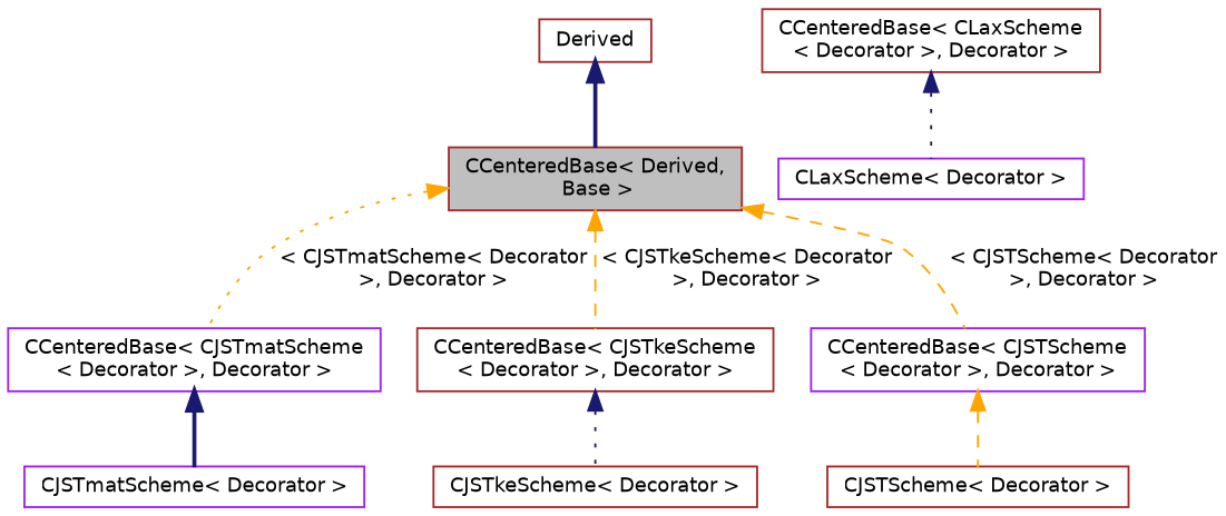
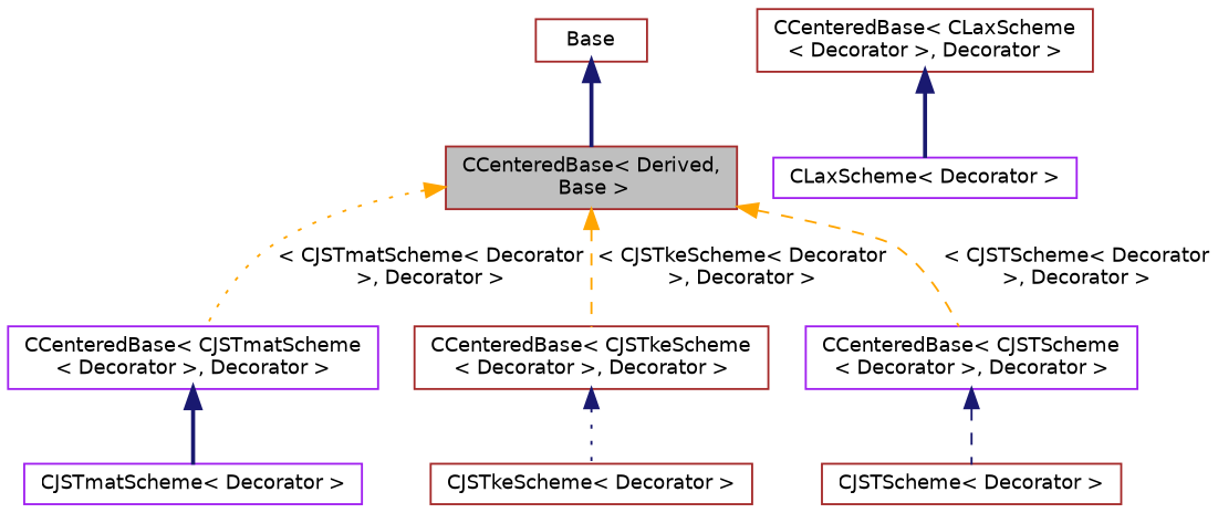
  digraph {
    rankdir=TB
    node [color=brown fillcolor=white fontname=Helvetica fontsize=10 shape=record style=filled]
    edge [color=midnightblue dir=back fontname=Helvetica fontsize=10 labelfontname=Helvetica labelfontsize=10 style=dashed]
    n1 [fillcolor=grey75 fontcolor=black height=0.2 label="CCenteredBase\< Derived,\l Base \>" width=0.4]
    n2 [color=purple height=0.2 label="CCenteredBase\< CJSTmatScheme\l\< Decorator \>, Decorator \>" width=0.4]
    n3 [height=0.2 label="CCenteredBase\< CJSTkeScheme\l\< Decorator \>, Decorator \>" width=0.4]
    n4 [color=purple height=0.2 label="CCenteredBase\< CJSTScheme\l\< Decorator \>, Decorator \>" width=0.4]
    n5 [color=purple height=0.2 label="CJSTmatScheme\< Decorator \>" width=0.4]
    n6 [height=0.2 label="CJSTkeScheme\< Decorator \>" width=0.4]
    n7 [height=0.2 label="CCenteredBase\< CLaxScheme\l\< Decorator \>, Decorator \>" width=0.4]
    n8 [color=purple height=0.2 label="CLaxScheme\< Decorator \>" width=0.4]
    n9 [height=0.2 label="CJSTScheme\< Decorator \>" width=0.4]
-   n10 [height=0.2 label=Derived width=0.4]
+   n10 [height=0.2 label=Base width=0.4]
    n1 -> n2 [color=orange label=" \< CJSTmatScheme\< Decorator\l \>, Decorator \>" style=dotted]
    n1 -> n3 [color=orange label=" \< CJSTkeScheme\< Decorator\l \>, Decorator \>"]
    n1 -> n4 [color=orange label=" \< CJSTScheme\< Decorator\l \>, Decorator \>"]
    n2 -> n5 [style=bold]
    n3 -> n6 [style=dotted]
-   n4 -> n9 [color=orange]
-   n7 -> n8 [style=dotted]
+   n4 -> n9
+   n7 -> n8 [style=bold]
    n10 -> n1 [style=bold]
  }
